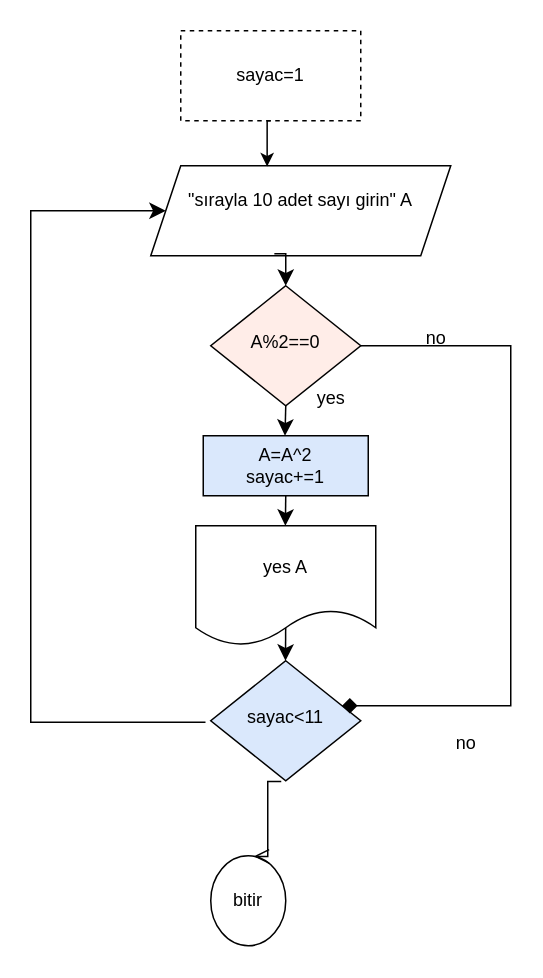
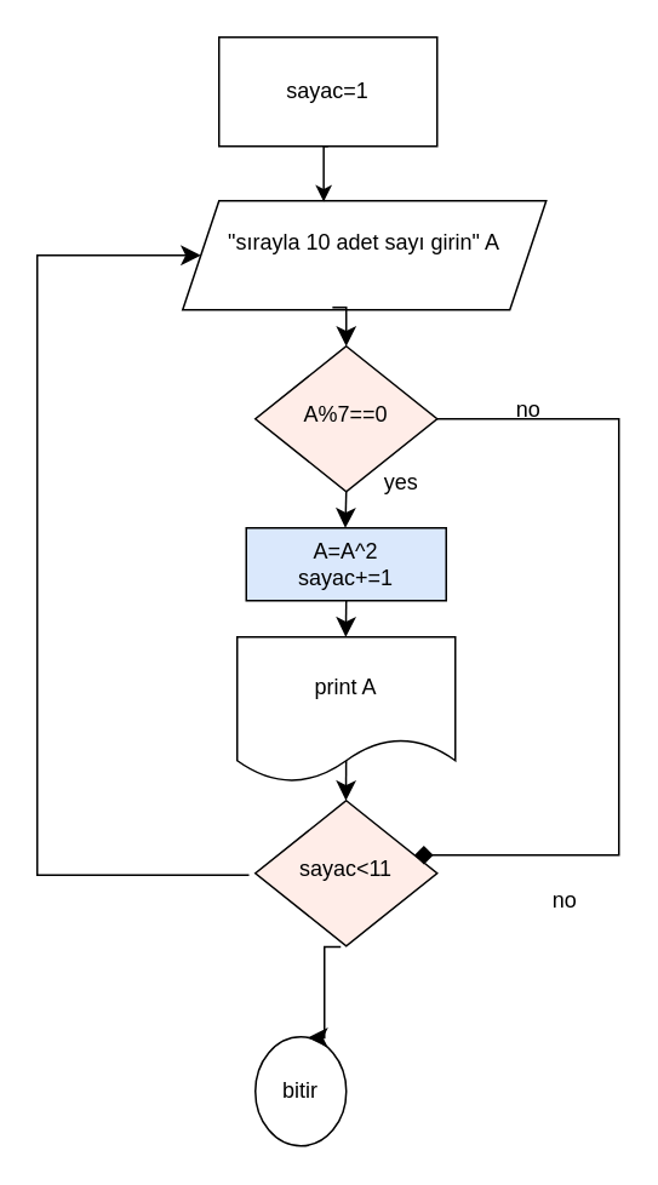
  <mxCell id="0" />
  <mxCell id="1" parent="0" />
- <mxCell id="2" value="sayac&amp;lt;11" style="rhombus;whiteSpace=wrap;html=1;shadow=0;fontFamily=Helvetica;fontSize=12;align=center;strokeWidth=1;spacing=6;spacingTop=-4;fillColor=#dae8fc;" parent="1" vertex="1"><mxGeometry x="140" width="100" height="80" as="geometry" y="440" /></mxCell>
+ <mxCell id="2" value="sayac&amp;lt;11" style="rhombus;whiteSpace=wrap;html=1;shadow=0;fontFamily=Helvetica;fontSize=12;align=center;strokeWidth=1;spacing=6;spacingTop=-4;fillColor=#FFEDE8;" parent="1" vertex="1"><mxGeometry x="140" width="100" height="80" as="geometry" y="440" /></mxCell>
  <mxCell id="3" value="bitir" style="ellipse;whiteSpace=wrap;html=1;aspect=fixed;" parent="1" vertex="1"><mxGeometry x="140" y="570" width="50" height="60" as="geometry" /></mxCell>
  <mxCell id="4" value="&lt;div&gt;&quot;sırayla 10 adet sayı girin&quot; A&lt;/div&gt;&lt;div&gt;&lt;br&gt;&lt;/div&gt;" style="shape=parallelogram;perimeter=parallelogramPerimeter;whiteSpace=wrap;html=1;fixedSize=1;" parent="1" vertex="1"><mxGeometry x="100" y="110" width="200" height="60" as="geometry" /></mxCell>
- <mxCell id="5" value="" style="edgeStyle=elbowEdgeStyle;elbow=horizontal;endArrow=open;html=1;curved=0;rounded=0;endSize=8;startSize=8;exitX=0.47;exitY=1.007;exitDx=0;exitDy=0;entryX=0.576;entryY=0.007;entryDx=0;entryDy=0;entryPerimeter=0;exitPerimeter=0;" parent="1" source="2" target="3" edge="1"><mxGeometry width="50" height="50" relative="1" as="geometry"><mxPoint x="350" y="760" as="sourcePoint" /><mxPoint x="400" y="710" as="targetPoint" /><Array as="points" /></mxGeometry></mxCell>
+ <mxCell id="5" value="" style="edgeStyle=elbowEdgeStyle;elbow=horizontal;endArrow=classic;html=1;curved=0;rounded=0;endSize=8;startSize=8;exitX=0.47;exitY=1.007;exitDx=0;exitDy=0;entryX=0.576;entryY=0.007;entryDx=0;entryDy=0;entryPerimeter=0;exitPerimeter=0;" parent="1" source="2" target="3" edge="1"><mxGeometry width="50" height="50" relative="1" as="geometry"><mxPoint x="350" y="760" as="sourcePoint" /><mxPoint x="400" y="710" as="targetPoint" /><Array as="points" /></mxGeometry></mxCell>
  <mxCell id="6" value="no" style="text;html=1;align=center;verticalAlign=middle;resizable=0;points=[];autosize=1;strokeColor=none;fillColor=none;" parent="1" vertex="1"><mxGeometry x="290" y="480" width="40" height="30" as="geometry" /></mxCell>
  <mxCell id="7" value="" style="edgeStyle=elbowEdgeStyle;elbow=horizontal;endArrow=classic;html=1;curved=0;rounded=0;endSize=8;startSize=8;entryX=0.5;entryY=0;entryDx=0;entryDy=0;" parent="1" target="2" edge="1"><mxGeometry width="50" height="50" relative="1" as="geometry"><mxPoint x="190" y="410" as="sourcePoint" /><mxPoint x="189.83" y="430" as="targetPoint" /><Array as="points"><mxPoint x="189.83" y="420" /></Array></mxGeometry></mxCell>
  <mxCell id="8" value="" style="edgeStyle=elbowEdgeStyle;elbow=horizontal;endArrow=classic;html=1;curved=0;rounded=0;endSize=8;startSize=8;exitX=-0.035;exitY=0.513;exitDx=0;exitDy=0;exitPerimeter=0;" parent="1" source="2" edge="1" target="4"><mxGeometry width="50" height="50" relative="1" as="geometry"><mxPoint x="120" y="720" as="sourcePoint" /><mxPoint x="120" y="170" as="targetPoint" /><Array as="points"><mxPoint x="20" y="580" /></Array></mxGeometry></mxCell>
- <mxCell id="9" value="sayac=1" style="rounded=0;whiteSpace=wrap;html=1;dashed=1;" vertex="1" parent="1"><mxGeometry x="120" y="20" width="120" height="60" as="geometry" /></mxCell>
- <mxCell id="10" value="A%2==0" style="rhombus;whiteSpace=wrap;html=1;shadow=0;fontFamily=Helvetica;fontSize=12;align=center;strokeWidth=1;spacing=6;spacingTop=-4;fillColor=#FFEDE8;" vertex="1" parent="1"><mxGeometry x="140" y="190" width="100" height="80" as="geometry" /></mxCell>
- <mxCell id="11" value="yes A" style="shape=document;whiteSpace=wrap;html=1;boundedLbl=1;" vertex="1" parent="1"><mxGeometry x="130" y="350" width="120" height="80" as="geometry" /></mxCell>
+ <mxCell id="9" value="sayac=1" style="rounded=0;whiteSpace=wrap;html=1;" vertex="1" parent="1"><mxGeometry x="120" y="20" width="120" height="60" as="geometry" /></mxCell>
+ <mxCell id="10" value="A%7==0" style="rhombus;whiteSpace=wrap;html=1;shadow=0;fontFamily=Helvetica;fontSize=12;align=center;strokeWidth=1;spacing=6;spacingTop=-4;fillColor=#FFEDE8;" vertex="1" parent="1"><mxGeometry x="140" y="190" width="100" height="80" as="geometry" /></mxCell>
+ <mxCell id="11" value="print A" style="shape=document;whiteSpace=wrap;html=1;boundedLbl=1;" vertex="1" parent="1"><mxGeometry x="130" y="350" width="120" height="80" as="geometry" /></mxCell>
  <mxCell id="12" value="" style="edgeStyle=elbowEdgeStyle;elbow=horizontal;endArrow=classic;html=1;curved=0;rounded=0;endSize=8;startSize=8;entryX=0.5;entryY=0;entryDx=0;entryDy=0;" edge="1" parent="1" target="17"><mxGeometry width="50" height="50" relative="1" as="geometry"><mxPoint x="190" y="270" as="sourcePoint" /><mxPoint x="189.67" y="300" as="targetPoint" /><Array as="points"><mxPoint x="189.5" y="270" /></Array></mxGeometry></mxCell>
  <mxCell id="13" value="" style="edgeStyle=elbowEdgeStyle;elbow=horizontal;endArrow=diamond;html=1;curved=0;rounded=0;endSize=8;startSize=8;exitX=1;exitY=0.5;exitDx=0;exitDy=0;exitPerimeter=0;" edge="1" parent="1" source="10" target="2"><mxGeometry width="50" height="50" relative="1" as="geometry"><mxPoint x="250" y="220" as="sourcePoint" /><mxPoint x="230" y="590" as="targetPoint" /><Array as="points"><mxPoint x="340" y="470" /></Array></mxGeometry></mxCell>
  <mxCell id="14" value="" style="edgeStyle=elbowEdgeStyle;elbow=horizontal;endArrow=classic;html=1;curved=0;rounded=0;endSize=8;startSize=8;entryX=0.5;entryY=0;entryDx=0;entryDy=0;exitX=0.412;exitY=0.978;exitDx=0;exitDy=0;exitPerimeter=0;" edge="1" parent="1" source="4" target="10"><mxGeometry width="50" height="50" relative="1" as="geometry"><mxPoint x="190" y="90" as="sourcePoint" /><mxPoint x="190" y="110" as="targetPoint" /><Array as="points"><mxPoint x="190" y="160" /></Array></mxGeometry></mxCell>
  <mxCell id="15" value="yes" style="text;html=1;align=center;verticalAlign=middle;resizable=0;points=[];autosize=1;strokeColor=none;fillColor=none;" vertex="1" parent="1"><mxGeometry x="200" y="250" width="40" height="30" as="geometry" /></mxCell>
  <mxCell id="16" value="no" style="text;html=1;align=center;verticalAlign=middle;resizable=0;points=[];autosize=1;strokeColor=none;fillColor=none;" vertex="1" parent="1"><mxGeometry x="270" y="210" width="40" height="30" as="geometry" /></mxCell>
  <mxCell id="17" value="A=A^2&lt;div&gt;sayac+=1&lt;/div&gt;" style="rounded=0;whiteSpace=wrap;html=1;fillColor=#dae8fc;" vertex="1" parent="1"><mxGeometry x="135" y="290" width="110" height="40" as="geometry" /></mxCell>
  <mxCell id="18" value="" style="edgeStyle=elbowEdgeStyle;elbow=horizontal;endArrow=classic;html=1;curved=0;rounded=0;endSize=8;startSize=8;entryX=0.5;entryY=0;entryDx=0;entryDy=0;" edge="1" parent="1"><mxGeometry width="50" height="50" relative="1" as="geometry"><mxPoint x="190" y="330" as="sourcePoint" /><mxPoint x="190.25" y="350" as="targetPoint" /><Array as="points"><mxPoint x="189.75" y="330" /></Array></mxGeometry></mxCell>
  <mxCell id="19" style="edgeStyle=orthogonalEdgeStyle;rounded=0;orthogonalLoop=1;jettySize=auto;html=1;exitX=0.5;exitY=1;exitDx=0;exitDy=0;entryX=0.388;entryY=0.008;entryDx=0;entryDy=0;entryPerimeter=0;" edge="1" parent="1" source="9" target="4"><mxGeometry relative="1" as="geometry" /></mxCell>
